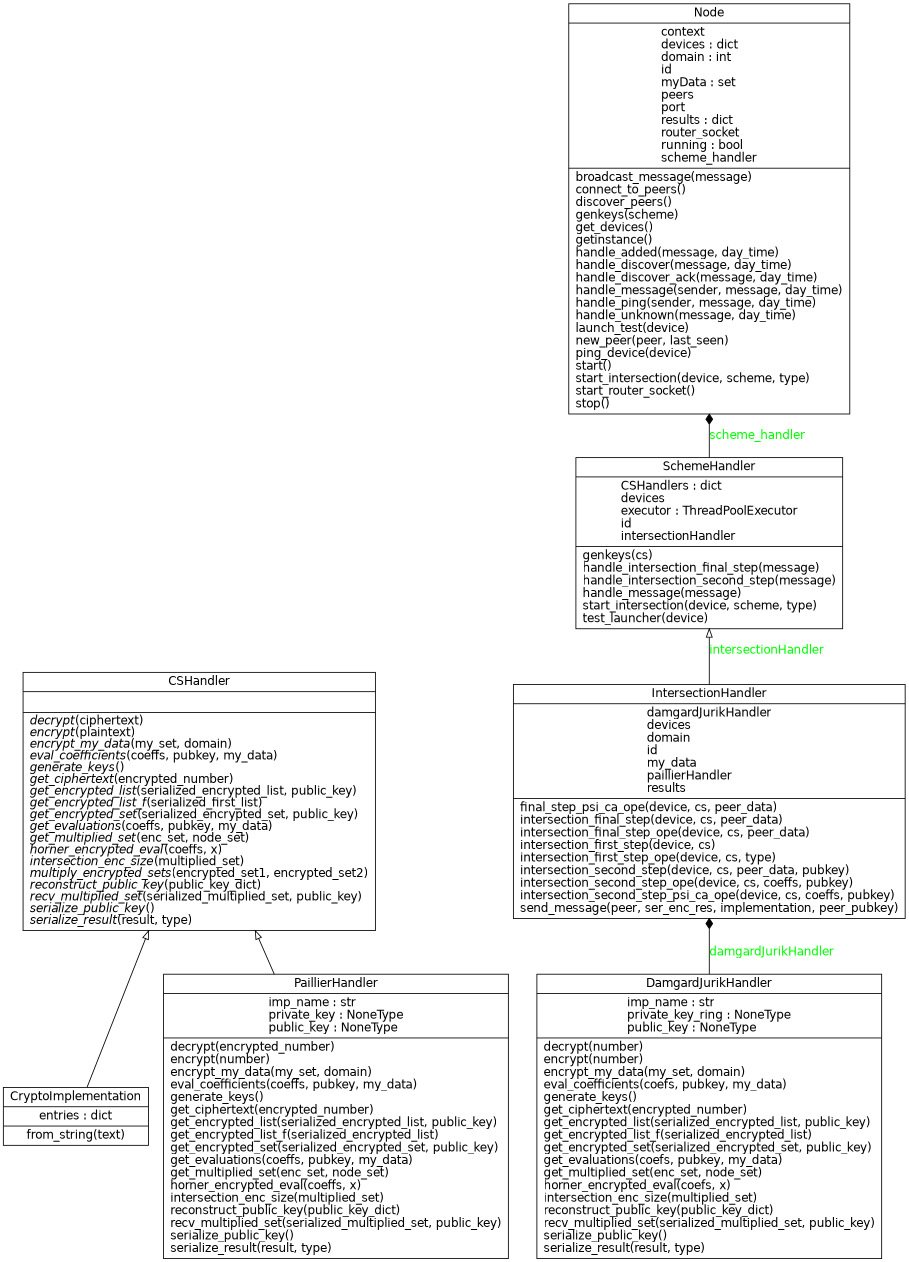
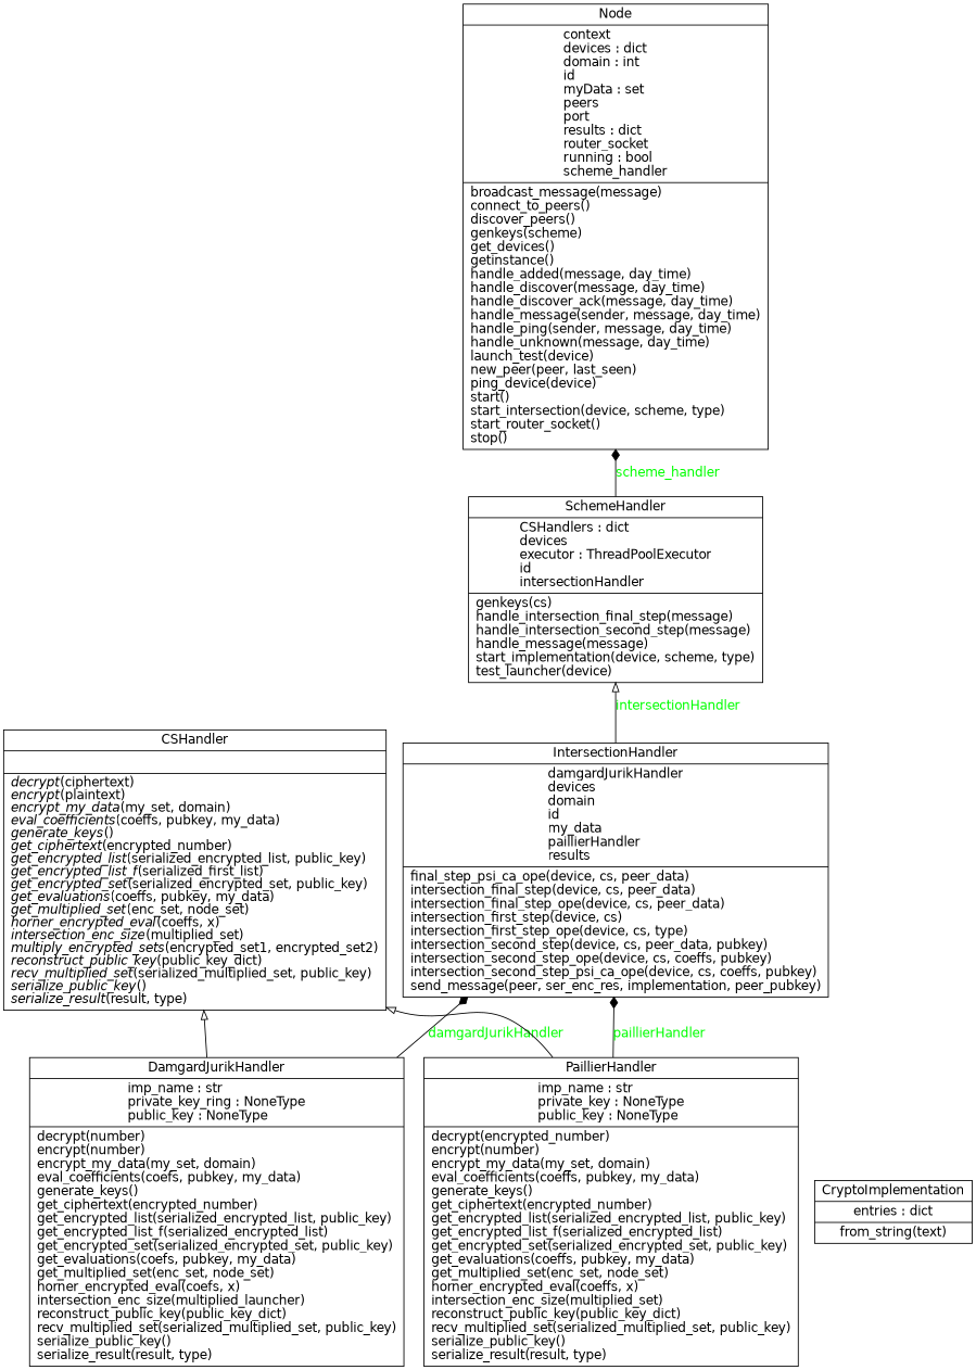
  digraph {
    fontname="DejaVu Sans"
    rankdir=BT
    node [color=black fontcolor=black fontname="DejaVu Sans" shape=record style=solid]
    edge [arrowhead=empty arrowtail=none fontname="DejaVu Sans" fontcolor=green style=solid]
    n1 [label=<{CSHandler|<br ALIGN="LEFT"/>|<I>decrypt</I>(ciphertext)<br ALIGN="LEFT"/><I>encrypt</I>(plaintext)<br ALIGN="LEFT"/><I>encrypt_my_data</I>(my_set, domain)<br ALIGN="LEFT"/><I>eval_coefficients</I>(coeffs, pubkey, my_data)<br ALIGN="LEFT"/><I>generate_keys</I>()<br ALIGN="LEFT"/><I>get_ciphertext</I>(encrypted_number)<br ALIGN="LEFT"/><I>get_encrypted_list</I>(serialized_encrypted_list, public_key)<br ALIGN="LEFT"/><I>get_encrypted_list_f</I>(serialized_first_list)<br ALIGN="LEFT"/><I>get_encrypted_set</I>(serialized_encrypted_set, public_key)<br ALIGN="LEFT"/><I>get_evaluations</I>(coeffs, pubkey, my_data)<br ALIGN="LEFT"/><I>get_multiplied_set</I>(enc_set, node_set)<br ALIGN="LEFT"/><I>horner_encrypted_eval</I>(coeffs, x)<br ALIGN="LEFT"/><I>intersection_enc_size</I>(multiplied_set)<br ALIGN="LEFT"/><I>multiply_encrypted_sets</I>(encrypted_set1, encrypted_set2)<br ALIGN="LEFT"/><I>reconstruct_public_key</I>(public_key_dict)<br ALIGN="LEFT"/><I>recv_multiplied_set</I>(serialized_multiplied_set, public_key)<br ALIGN="LEFT"/><I>serialize_public_key</I>()<br ALIGN="LEFT"/><I>serialize_result</I>(result, type)<br ALIGN="LEFT"/>}>]
    n2 [label=<{CryptoImplementation|entries : dict<br ALIGN="LEFT"/>|from_string(text)<br ALIGN="LEFT"/>}>]
-   n3 [label=<{DamgardJurikHandler|imp_name : str<br ALIGN="LEFT"/>private_key_ring : NoneType<br ALIGN="LEFT"/>public_key : NoneType<br ALIGN="LEFT"/>|decrypt(number)<br ALIGN="LEFT"/>encrypt(number)<br ALIGN="LEFT"/>encrypt_my_data(my_set, domain)<br ALIGN="LEFT"/>eval_coefficients(coefs, pubkey, my_data)<br ALIGN="LEFT"/>generate_keys()<br ALIGN="LEFT"/>get_ciphertext(encrypted_number)<br ALIGN="LEFT"/>get_encrypted_list(serialized_encrypted_list, public_key)<br ALIGN="LEFT"/>get_encrypted_list_f(serialized_encrypted_list)<br ALIGN="LEFT"/>get_encrypted_set(serialized_encrypted_set, public_key)<br ALIGN="LEFT"/>get_evaluations(coefs, pubkey, my_data)<br ALIGN="LEFT"/>get_multiplied_set(enc_set, node_set)<br ALIGN="LEFT"/>horner_encrypted_eval(coefs, x)<br ALIGN="LEFT"/>intersection_enc_size(multiplied_set)<br ALIGN="LEFT"/>reconstruct_public_key(public_key_dict)<br ALIGN="LEFT"/>recv_multiplied_set(serialized_multiplied_set, public_key)<br ALIGN="LEFT"/>serialize_public_key()<br ALIGN="LEFT"/>serialize_result(result, type)<br ALIGN="LEFT"/>}>]
+   n3 [label=<{DamgardJurikHandler|imp_name : str<br ALIGN="LEFT"/>private_key_ring : NoneType<br ALIGN="LEFT"/>public_key : NoneType<br ALIGN="LEFT"/>|decrypt(number)<br ALIGN="LEFT"/>encrypt(number)<br ALIGN="LEFT"/>encrypt_my_data(my_set, domain)<br ALIGN="LEFT"/>eval_coefficients(coefs, pubkey, my_data)<br ALIGN="LEFT"/>generate_keys()<br ALIGN="LEFT"/>get_ciphertext(encrypted_number)<br ALIGN="LEFT"/>get_encrypted_list(serialized_encrypted_list, public_key)<br ALIGN="LEFT"/>get_encrypted_list_f(serialized_encrypted_list)<br ALIGN="LEFT"/>get_encrypted_set(serialized_encrypted_set, public_key)<br ALIGN="LEFT"/>get_evaluations(coefs, pubkey, my_data)<br ALIGN="LEFT"/>get_multiplied_set(enc_set, node_set)<br ALIGN="LEFT"/>horner_encrypted_eval(coefs, x)<br ALIGN="LEFT"/>intersection_enc_size(multiplied_launcher)<br ALIGN="LEFT"/>reconstruct_public_key(public_key_dict)<br ALIGN="LEFT"/>recv_multiplied_set(serialized_multiplied_set, public_key)<br ALIGN="LEFT"/>serialize_public_key()<br ALIGN="LEFT"/>serialize_result(result, type)<br ALIGN="LEFT"/>}>]
    n4 [label=<{IntersectionHandler|damgardJurikHandler<br ALIGN="LEFT"/>devices<br ALIGN="LEFT"/>domain<br ALIGN="LEFT"/>id<br ALIGN="LEFT"/>my_data<br ALIGN="LEFT"/>paillierHandler<br ALIGN="LEFT"/>results<br ALIGN="LEFT"/>|final_step_psi_ca_ope(device, cs, peer_data)<br ALIGN="LEFT"/>intersection_final_step(device, cs, peer_data)<br ALIGN="LEFT"/>intersection_final_step_ope(device, cs, peer_data)<br ALIGN="LEFT"/>intersection_first_step(device, cs)<br ALIGN="LEFT"/>intersection_first_step_ope(device, cs, type)<br ALIGN="LEFT"/>intersection_second_step(device, cs, peer_data, pubkey)<br ALIGN="LEFT"/>intersection_second_step_ope(device, cs, coeffs, pubkey)<br ALIGN="LEFT"/>intersection_second_step_psi_ca_ope(device, cs, coeffs, pubkey)<br ALIGN="LEFT"/>send_message(peer, ser_enc_res, implementation, peer_pubkey)<br ALIGN="LEFT"/>}>]
-   n5 [label=<{SchemeHandler|CSHandlers : dict<br ALIGN="LEFT"/>devices<br ALIGN="LEFT"/>executor : ThreadPoolExecutor<br ALIGN="LEFT"/>id<br ALIGN="LEFT"/>intersectionHandler<br ALIGN="LEFT"/>|genkeys(cs)<br ALIGN="LEFT"/>handle_intersection_final_step(message)<br ALIGN="LEFT"/>handle_intersection_second_step(message)<br ALIGN="LEFT"/>handle_message(message)<br ALIGN="LEFT"/>start_intersection(device, scheme, type)<br ALIGN="LEFT"/>test_launcher(device)<br ALIGN="LEFT"/>}>]
+   n5 [label=<{SchemeHandler|CSHandlers : dict<br ALIGN="LEFT"/>devices<br ALIGN="LEFT"/>executor : ThreadPoolExecutor<br ALIGN="LEFT"/>id<br ALIGN="LEFT"/>intersectionHandler<br ALIGN="LEFT"/>|genkeys(cs)<br ALIGN="LEFT"/>handle_intersection_final_step(message)<br ALIGN="LEFT"/>handle_intersection_second_step(message)<br ALIGN="LEFT"/>handle_message(message)<br ALIGN="LEFT"/>start_implementation(device, scheme, type)<br ALIGN="LEFT"/>test_launcher(device)<br ALIGN="LEFT"/>}>]
    n6 [label=<{Node|context<br ALIGN="LEFT"/>devices : dict<br ALIGN="LEFT"/>domain : int<br ALIGN="LEFT"/>id<br ALIGN="LEFT"/>myData : set<br ALIGN="LEFT"/>peers<br ALIGN="LEFT"/>port<br ALIGN="LEFT"/>results : dict<br ALIGN="LEFT"/>router_socket<br ALIGN="LEFT"/>running : bool<br ALIGN="LEFT"/>scheme_handler<br ALIGN="LEFT"/>|broadcast_message(message)<br ALIGN="LEFT"/>connect_to_peers()<br ALIGN="LEFT"/>discover_peers()<br ALIGN="LEFT"/>genkeys(scheme)<br ALIGN="LEFT"/>get_devices()<br ALIGN="LEFT"/>getinstance()<br ALIGN="LEFT"/>handle_added(message, day_time)<br ALIGN="LEFT"/>handle_discover(message, day_time)<br ALIGN="LEFT"/>handle_discover_ack(message, day_time)<br ALIGN="LEFT"/>handle_message(sender, message, day_time)<br ALIGN="LEFT"/>handle_ping(sender, message, day_time)<br ALIGN="LEFT"/>handle_unknown(message, day_time)<br ALIGN="LEFT"/>launch_test(device)<br ALIGN="LEFT"/>new_peer(peer, last_seen)<br ALIGN="LEFT"/>ping_device(device)<br ALIGN="LEFT"/>start()<br ALIGN="LEFT"/>start_intersection(device, scheme, type)<br ALIGN="LEFT"/>start_router_socket()<br ALIGN="LEFT"/>stop()<br ALIGN="LEFT"/>}>]
    n7 [label=<{PaillierHandler|imp_name : str<br ALIGN="LEFT"/>private_key : NoneType<br ALIGN="LEFT"/>public_key : NoneType<br ALIGN="LEFT"/>|decrypt(encrypted_number)<br ALIGN="LEFT"/>encrypt(number)<br ALIGN="LEFT"/>encrypt_my_data(my_set, domain)<br ALIGN="LEFT"/>eval_coefficients(coeffs, pubkey, my_data)<br ALIGN="LEFT"/>generate_keys()<br ALIGN="LEFT"/>get_ciphertext(encrypted_number)<br ALIGN="LEFT"/>get_encrypted_list(serialized_encrypted_list, public_key)<br ALIGN="LEFT"/>get_encrypted_list_f(serialized_encrypted_list)<br ALIGN="LEFT"/>get_encrypted_set(serialized_encrypted_set, public_key)<br ALIGN="LEFT"/>get_evaluations(coeffs, pubkey, my_data)<br ALIGN="LEFT"/>get_multiplied_set(enc_set, node_set)<br ALIGN="LEFT"/>horner_encrypted_eval(coeffs, x)<br ALIGN="LEFT"/>intersection_enc_size(multiplied_set)<br ALIGN="LEFT"/>reconstruct_public_key(public_key_dict)<br ALIGN="LEFT"/>recv_multiplied_set(serialized_multiplied_set, public_key)<br ALIGN="LEFT"/>serialize_public_key()<br ALIGN="LEFT"/>serialize_result(result, type)<br ALIGN="LEFT"/>}>]
-   n2 -> n1 [fontcolor="" style=""]
+   n3 -> n1 [fontcolor="" style=""]
    n3 -> n4 [arrowhead=diamond label=damgardJurikHandler]
    n4 -> n5 [label=intersectionHandler]
    n5 -> n6 [arrowhead=diamond label=scheme_handler]
    n7 -> n1 [fontcolor="" style=""]
+   n7 -> n4 [arrowhead=diamond label=paillierHandler]
  }
